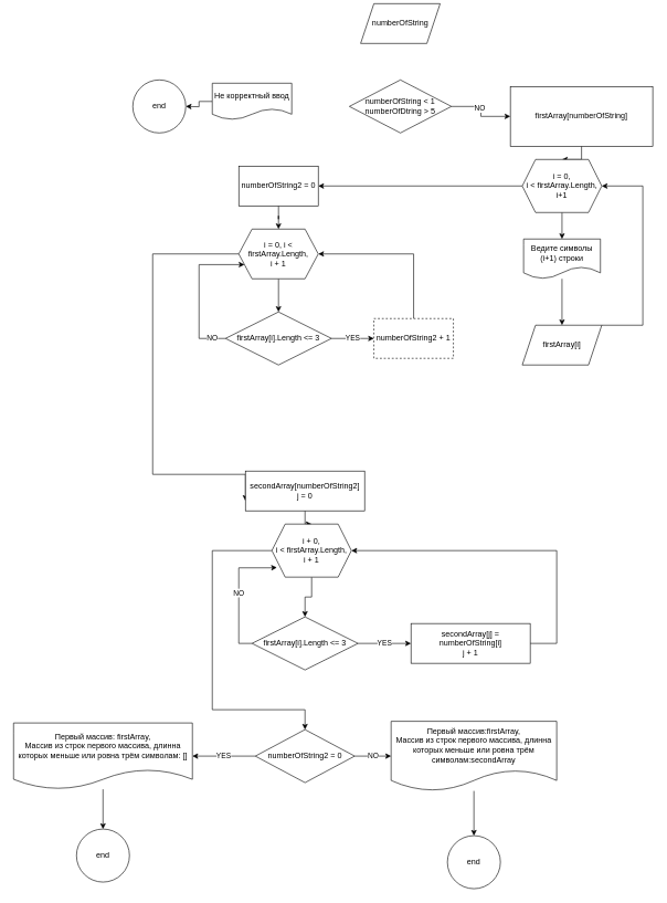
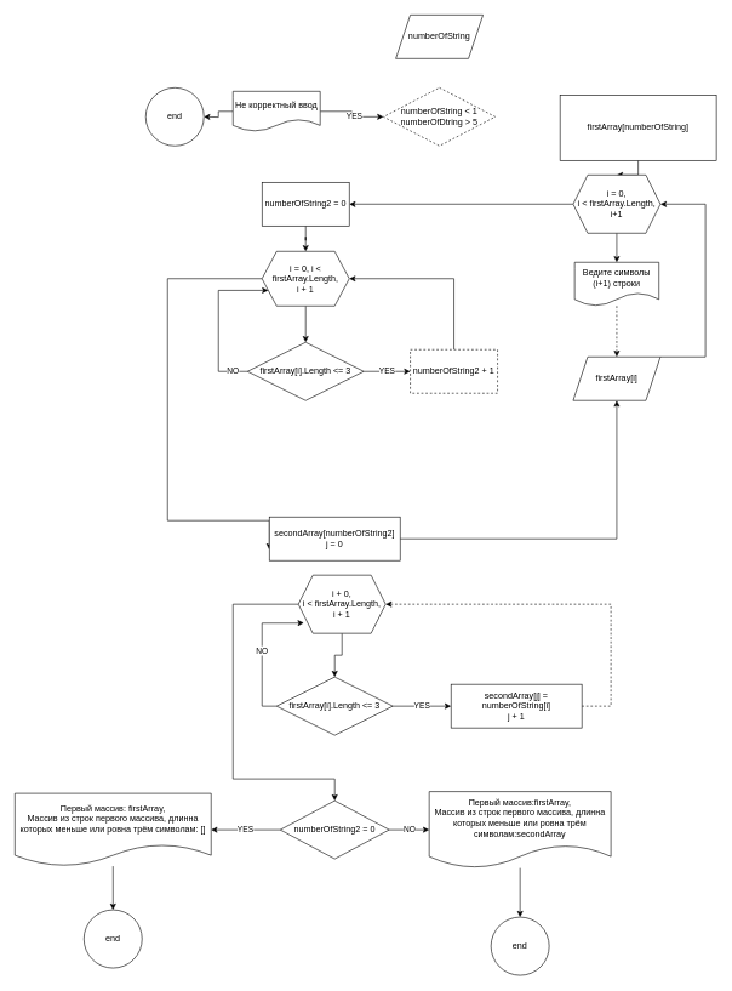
  <mxCell id="0" />
  <mxCell id="1" parent="0" />
- <mxCell id="2" value="numberOfString" style="shape=parallelogram;perimeter=parallelogramPerimeter;whiteSpace=wrap;html=1;fixedSize=1;" vertex="1" parent="1"><mxGeometry x="544" y="5" width="120" height="60" as="geometry" /></mxCell>
- <mxCell id="3" value="" style="edgeStyle=orthogonalEdgeStyle;rounded=0;orthogonalLoop=1;jettySize=auto;html=1;" edge="1" parent="1" source="5" target="12"><mxGeometry relative="1" as="geometry" /></mxCell>
- <mxCell id="4" value="NO" style="edgeLabel;html=1;align=center;verticalAlign=middle;resizable=0;points=[];" vertex="1" connectable="0" parent="3"><mxGeometry x="-0.2" y="-2" relative="1" as="geometry"><mxPoint as="offset" /></mxGeometry></mxCell>
- <mxCell id="5" value="numberOfString &amp;lt; 1&lt;br&gt;numberOfDtring &amp;gt; 5" style="rhombus;whiteSpace=wrap;html=1;" vertex="1" parent="1"><mxGeometry x="527" y="120" width="154" height="80" as="geometry" /></mxCell>
+ <mxCell id="2" value="numberOfString" style="shape=parallelogram;perimeter=parallelogramPerimeter;whiteSpace=wrap;html=1;fixedSize=1;" vertex="1" parent="1"><mxGeometry x="544" y="20" width="120" height="60" as="geometry" /></mxCell>
+ <mxCell id="5" value="numberOfString &amp;lt; 1&lt;br&gt;numberOfDtring &amp;gt; 5" style="rhombus;whiteSpace=wrap;html=1;dashed=1;" vertex="1" parent="1"><mxGeometry x="527" y="120" width="154" height="80" as="geometry" /></mxCell>
+ <mxCell id="6" value="" style="edgeStyle=orthogonalEdgeStyle;rounded=0;orthogonalLoop=1;jettySize=auto;html=1;" edge="1" parent="1" source="9" target="5"><mxGeometry relative="1" as="geometry" /></mxCell>
+ <mxCell id="7" value="YES" style="edgeLabel;html=1;align=center;verticalAlign=middle;resizable=0;points=[];" vertex="1" connectable="0" parent="6"><mxGeometry x="0.058" y="3" relative="1" as="geometry"><mxPoint as="offset" /></mxGeometry></mxCell>
  <mxCell id="8" value="" style="edgeStyle=orthogonalEdgeStyle;rounded=0;orthogonalLoop=1;jettySize=auto;html=1;" edge="1" parent="1" source="9"><mxGeometry relative="1" as="geometry"><mxPoint x="280" y="160" as="targetPoint" /></mxGeometry></mxCell>
  <mxCell id="9" value="Не корректный ввод" style="shape=document;whiteSpace=wrap;html=1;boundedLbl=1;" vertex="1" parent="1"><mxGeometry x="320" y="125" width="120" height="55" as="geometry" /></mxCell>
  <mxCell id="10" value="end" style="ellipse;whiteSpace=wrap;html=1;" vertex="1" parent="1"><mxGeometry x="200" y="120" width="80" height="80" as="geometry" /></mxCell>
  <mxCell id="11" value="" style="edgeStyle=orthogonalEdgeStyle;rounded=0;orthogonalLoop=1;jettySize=auto;html=1;" edge="1" parent="1" source="12" target="15"><mxGeometry relative="1" as="geometry" /></mxCell>
  <mxCell id="12" value="firstArray[numberOfString]" style="whiteSpace=wrap;html=1;" vertex="1" parent="1"><mxGeometry x="770" y="130" width="215" height="90" as="geometry" /></mxCell>
  <mxCell id="13" value="" style="edgeStyle=orthogonalEdgeStyle;rounded=0;orthogonalLoop=1;jettySize=auto;html=1;" edge="1" parent="1" source="15" target="17"><mxGeometry relative="1" as="geometry" /></mxCell>
  <mxCell id="14" value="" style="edgeStyle=orthogonalEdgeStyle;rounded=0;orthogonalLoop=1;jettySize=auto;html=1;" edge="1" parent="1" source="15" target="21"><mxGeometry relative="1" as="geometry" /></mxCell>
  <mxCell id="15" value="i = 0, &lt;br&gt;i &amp;lt; firstArray.Length, &lt;br&gt;i+1" style="shape=hexagon;perimeter=hexagonPerimeter2;whiteSpace=wrap;html=1;fixedSize=1;" vertex="1" parent="1"><mxGeometry x="788" y="240" width="120" height="80" as="geometry" /></mxCell>
- <mxCell id="16" value="" style="edgeStyle=orthogonalEdgeStyle;rounded=0;orthogonalLoop=1;jettySize=auto;html=1;" edge="1" parent="1" source="17" target="19"><mxGeometry relative="1" as="geometry" /></mxCell>
+ <mxCell id="16" value="" style="edgeStyle=orthogonalEdgeStyle;rounded=0;orthogonalLoop=1;jettySize=auto;html=1;dashed=1;" edge="1" parent="1" source="17" target="19"><mxGeometry relative="1" as="geometry" /></mxCell>
  <mxCell id="17" value="Ведите символы (i+1) строки" style="shape=document;whiteSpace=wrap;html=1;boundedLbl=1;" vertex="1" parent="1"><mxGeometry x="790" y="360" width="116" height="60" as="geometry" /></mxCell>
  <mxCell id="18" style="edgeStyle=orthogonalEdgeStyle;rounded=0;orthogonalLoop=1;jettySize=auto;html=1;entryX=1;entryY=0.5;entryDx=0;entryDy=0;" edge="1" parent="1" source="19" target="15"><mxGeometry relative="1" as="geometry"><Array as="points"><mxPoint x="970" y="490" /><mxPoint x="970" y="280" /></Array></mxGeometry></mxCell>
  <mxCell id="19" value="firstArray[i]" style="shape=parallelogram;perimeter=parallelogramPerimeter;whiteSpace=wrap;html=1;fixedSize=1;" vertex="1" parent="1"><mxGeometry x="788" y="490" width="120" height="60" as="geometry" /></mxCell>
  <mxCell id="20" value="" style="edgeStyle=orthogonalEdgeStyle;rounded=0;orthogonalLoop=1;jettySize=auto;html=1;" edge="1" parent="1" source="21" target="24"><mxGeometry relative="1" as="geometry" /></mxCell>
  <mxCell id="21" value="numberOfString2 = 0" style="rounded=0;whiteSpace=wrap;html=1;" vertex="1" parent="1"><mxGeometry x="360" y="250" width="120" height="60" as="geometry" /></mxCell>
  <mxCell id="22" value="" style="edgeStyle=orthogonalEdgeStyle;rounded=0;orthogonalLoop=1;jettySize=auto;html=1;" edge="1" parent="1" source="24" target="27"><mxGeometry relative="1" as="geometry" /></mxCell>
  <mxCell id="23" style="edgeStyle=orthogonalEdgeStyle;rounded=0;orthogonalLoop=1;jettySize=auto;html=1;entryX=0;entryY=0.75;entryDx=0;entryDy=0;" edge="1" parent="1" source="24" target="31"><mxGeometry relative="1" as="geometry"><Array as="points"><mxPoint x="230" y="383" /><mxPoint x="230" y="715" /></Array></mxGeometry></mxCell>
  <mxCell id="24" value="i = 0, i &amp;lt; firstArray.Length,&lt;br&gt;i + 1" style="shape=hexagon;perimeter=hexagonPerimeter2;whiteSpace=wrap;html=1;fixedSize=1;" vertex="1" parent="1"><mxGeometry x="360" y="345" width="120" height="75" as="geometry" /></mxCell>
  <mxCell id="25" value="YES" style="edgeStyle=orthogonalEdgeStyle;rounded=0;orthogonalLoop=1;jettySize=auto;html=1;" edge="1" parent="1" source="27" target="29"><mxGeometry relative="1" as="geometry" /></mxCell>
  <mxCell id="26" value="NO" style="edgeStyle=orthogonalEdgeStyle;rounded=0;orthogonalLoop=1;jettySize=auto;html=1;entryX=0;entryY=0.75;entryDx=0;entryDy=0;" edge="1" parent="1" source="27" target="24"><mxGeometry x="-0.818" relative="1" as="geometry"><Array as="points"><mxPoint x="300" y="510" /><mxPoint x="300" y="399" /></Array><mxPoint as="offset" /></mxGeometry></mxCell>
  <mxCell id="27" value="firstArray[i].Length &amp;lt;= 3" style="rhombus;whiteSpace=wrap;html=1;" vertex="1" parent="1"><mxGeometry x="340" y="470" width="160" height="80" as="geometry" /></mxCell>
  <mxCell id="28" style="edgeStyle=orthogonalEdgeStyle;rounded=0;orthogonalLoop=1;jettySize=auto;html=1;entryX=1;entryY=0.5;entryDx=0;entryDy=0;" edge="1" parent="1" source="29" target="24"><mxGeometry relative="1" as="geometry"><Array as="points"><mxPoint x="624" y="383" /></Array></mxGeometry></mxCell>
  <mxCell id="29" value="numberOfString2 + 1" style="whiteSpace=wrap;html=1;dashed=1;" vertex="1" parent="1"><mxGeometry x="564" y="480" width="120" height="60" as="geometry" /></mxCell>
- <mxCell id="30" value="" style="edgeStyle=orthogonalEdgeStyle;rounded=0;orthogonalLoop=1;jettySize=auto;html=1;" edge="1" parent="1" source="31" target="34"><mxGeometry relative="1" as="geometry" /></mxCell>
+ <mxCell id="30" value="" style="edgeStyle=orthogonalEdgeStyle;rounded=0;orthogonalLoop=1;jettySize=auto;html=1;" edge="1" parent="1" source="31" target="19"><mxGeometry relative="1" as="geometry" /></mxCell>
  <mxCell id="31" value="secondArray[numberOfString2]&lt;br&gt;j = 0" style="rounded=0;whiteSpace=wrap;html=1;" vertex="1" parent="1"><mxGeometry x="370" y="710" width="180" height="60" as="geometry" /></mxCell>
  <mxCell id="32" value="" style="edgeStyle=orthogonalEdgeStyle;rounded=0;orthogonalLoop=1;jettySize=auto;html=1;" edge="1" parent="1" source="34" target="37"><mxGeometry relative="1" as="geometry" /></mxCell>
  <mxCell id="33" style="edgeStyle=orthogonalEdgeStyle;rounded=0;orthogonalLoop=1;jettySize=auto;html=1;entryX=0.5;entryY=0;entryDx=0;entryDy=0;" edge="1" parent="1" source="34" target="42"><mxGeometry relative="1" as="geometry"><Array as="points"><mxPoint x="320" y="830" /><mxPoint x="320" y="1070" /><mxPoint x="460" y="1070" /></Array></mxGeometry></mxCell>
  <mxCell id="34" value="i + 0,&lt;br&gt;i &amp;lt; firstArray.Length,&lt;br&gt;i + 1" style="shape=hexagon;perimeter=hexagonPerimeter2;whiteSpace=wrap;html=1;fixedSize=1;" vertex="1" parent="1"><mxGeometry x="410" y="790" width="120" height="80" as="geometry" /></mxCell>
  <mxCell id="35" value="YES" style="edgeStyle=orthogonalEdgeStyle;rounded=0;orthogonalLoop=1;jettySize=auto;html=1;" edge="1" parent="1" source="37" target="39"><mxGeometry relative="1" as="geometry" /></mxCell>
  <mxCell id="36" value="NO" style="edgeStyle=orthogonalEdgeStyle;rounded=0;orthogonalLoop=1;jettySize=auto;html=1;exitX=0;exitY=0.5;exitDx=0;exitDy=0;entryX=0.063;entryY=0.819;entryDx=0;entryDy=0;entryPerimeter=0;" edge="1" parent="1" source="37" target="34"><mxGeometry relative="1" as="geometry"><Array as="points"><mxPoint x="360" y="970" /><mxPoint x="360" y="856" /><mxPoint x="408" y="856" /></Array></mxGeometry></mxCell>
  <mxCell id="37" value="firstArray[i].Length &amp;lt;= 3" style="rhombus;whiteSpace=wrap;html=1;" vertex="1" parent="1"><mxGeometry x="380" y="930" width="160" height="80" as="geometry" /></mxCell>
- <mxCell id="38" style="edgeStyle=orthogonalEdgeStyle;rounded=0;orthogonalLoop=1;jettySize=auto;html=1;entryX=1;entryY=0.5;entryDx=0;entryDy=0;" edge="1" parent="1" source="39" target="34"><mxGeometry relative="1" as="geometry"><Array as="points"><mxPoint x="840" y="970" /><mxPoint x="840" y="830" /></Array></mxGeometry></mxCell>
+ <mxCell id="38" style="edgeStyle=orthogonalEdgeStyle;rounded=0;orthogonalLoop=1;jettySize=auto;html=1;entryX=1;entryY=0.5;entryDx=0;entryDy=0;dashed=1;" edge="1" parent="1" source="39" target="34"><mxGeometry relative="1" as="geometry"><Array as="points"><mxPoint x="840" y="970" /><mxPoint x="840" y="830" /></Array></mxGeometry></mxCell>
  <mxCell id="39" value="secondArray[j] = numberOfString[i]&lt;br&gt;j + 1" style="rounded=0;whiteSpace=wrap;html=1;" vertex="1" parent="1"><mxGeometry x="620" y="940" width="180" height="60" as="geometry" /></mxCell>
  <mxCell id="40" value="YES" style="edgeStyle=orthogonalEdgeStyle;rounded=0;orthogonalLoop=1;jettySize=auto;html=1;" edge="1" parent="1" source="42" target="44"><mxGeometry relative="1" as="geometry" /></mxCell>
  <mxCell id="41" value="NO" style="edgeStyle=orthogonalEdgeStyle;rounded=0;orthogonalLoop=1;jettySize=auto;html=1;" edge="1" parent="1" source="42" target="47"><mxGeometry relative="1" as="geometry" /></mxCell>
  <mxCell id="42" value="numberOfString2 = 0" style="rhombus;whiteSpace=wrap;html=1;" vertex="1" parent="1"><mxGeometry x="385" y="1100" width="150" height="80" as="geometry" /></mxCell>
  <mxCell id="43" value="" style="edgeStyle=orthogonalEdgeStyle;rounded=0;orthogonalLoop=1;jettySize=auto;html=1;" edge="1" parent="1" source="44" target="45"><mxGeometry relative="1" as="geometry" /></mxCell>
  <mxCell id="44" value="Первый массив: firstArray,&lt;br&gt;Массив из строк первого массива, длинна которых меньше или ровна трём символам: []" style="shape=document;whiteSpace=wrap;html=1;boundedLbl=1;" vertex="1" parent="1"><mxGeometry x="20" y="1090" width="270" height="100" as="geometry" /></mxCell>
  <mxCell id="45" value="end" style="ellipse;whiteSpace=wrap;html=1;" vertex="1" parent="1"><mxGeometry x="115" y="1250" width="80" height="80" as="geometry" /></mxCell>
  <mxCell id="46" value="" style="edgeStyle=orthogonalEdgeStyle;rounded=0;orthogonalLoop=1;jettySize=auto;html=1;" edge="1" parent="1" source="47" target="48"><mxGeometry relative="1" as="geometry" /></mxCell>
  <mxCell id="47" value="Первый массив:firstArray,&#10;Массив из строк первого массива, длинна которых меньше или ровна трём символам:secondArray" style="shape=document;whiteSpace=wrap;html=1;boundedLbl=1;" vertex="1" parent="1"><mxGeometry x="590" y="1087.5" width="250" height="105" as="geometry" /></mxCell>
  <mxCell id="48" value="end" style="ellipse;whiteSpace=wrap;html=1;" vertex="1" parent="1"><mxGeometry x="675" y="1260" width="80" height="80" as="geometry" /></mxCell>
